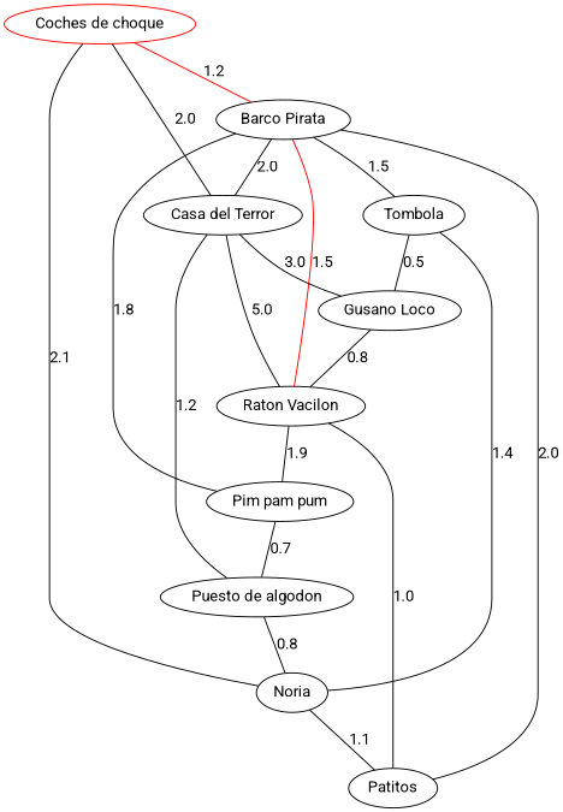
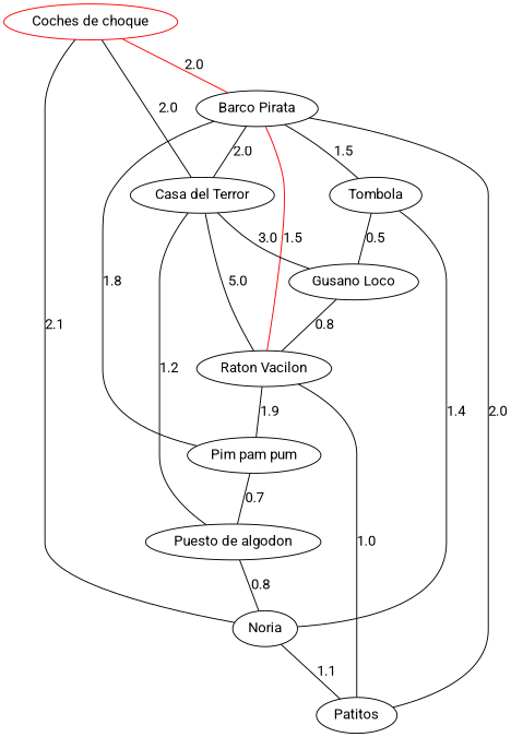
  strict graph {
    fontname=Roboto
    node [fontname=Roboto]
    edge [fontname=Roboto]
    n1 [label="Barco Pirata"]
    n2 [label="Casa del Terror"]
    n3 [label=Tombola]
    n4 [label="Raton Vacilon"]
    n5 [label="Pim pam pum"]
    n6 [label="Gusano Loco"]
    n7 [label="Puesto de algodon"]
    n8 [label=Noria]
    n9 [label=Patitos]
    n10 [color=red label="Coches de choque"]
    n1 -- n2 [label=2.0]
    n1 -- n3 [label=1.5]
    n1 -- n4 [color=red label=1.5]
    n1 -- n5 [label=1.8]
    n2 -- n4 [label=5.0]
    n2 -- n6 [label=3.0]
    n2 -- n7 [label=1.2]
    n3 -- n6 [label=0.5]
    n3 -- n8 [label=1.4]
    n4 -- n5 [label=1.9]
    n4 -- n9 [label=1.0]
    n5 -- n7 [label=0.7]
    n6 -- n4 [label=0.8]
    n7 -- n8 [label=0.8]
    n8 -- n9 [label=1.1]
    n9 -- n1 [label=2.0]
-   n10 -- n1 [color=red label=1.2]
+   n10 -- n1 [color=red label=2.0]
    n10 -- n2 [label=2.0]
    n10 -- n8 [label=2.1]
  }
